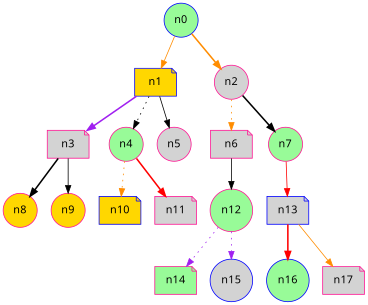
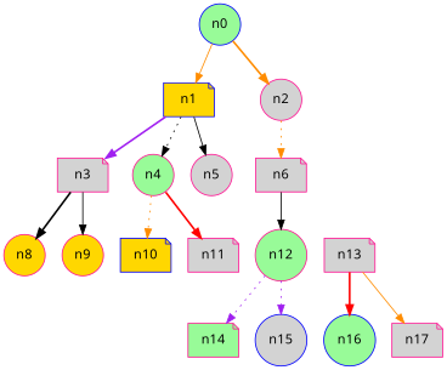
  digraph {
    fontname="Noto Sans"
    node [color=deeppink fillcolor=lightgrey fontname="Noto Sans" shape=circle style=filled]
    edge [color=black fontname="Noto Sans" style=solid]
    n0 [color=blue fillcolor=palegreen]
    n1 [color=blue fillcolor=gold shape=note]
    n2
    n3 [shape=note]
    n4 [fillcolor=palegreen]
    n5
    n6 [shape=note]
-   n7 [fillcolor=palegreen]
    n8 [fillcolor=gold]
    n9 [fillcolor=gold]
    n10 [color=blue fillcolor=gold shape=note]
    n11 [shape=note]
    n12 [fillcolor=palegreen]
-   n13 [color=blue shape=note]
+   n13 [shape=note]
    n14 [fillcolor=palegreen shape=note]
    n15 [color=blue]
    n16 [color=blue fillcolor=palegreen]
    n17 [shape=note]
    n0 -> n1 [color=darkorange]
    n0 -> n2 [color=darkorange style=bold]
    n1 -> n3 [color=purple style=bold]
    n1 -> n4 [style=dotted]
    n1 -> n5
    n2 -> n6 [color=darkorange style=dotted]
-   n2 -> n7 [style=bold]
    n3 -> n8 [style=bold]
    n3 -> n9
    n4 -> n10 [color=darkorange style=dotted]
    n4 -> n11 [color=red style=bold]
    n6 -> n12
-   n7 -> n13 [color=red]
    n12 -> n14 [color=purple style=dotted]
    n12 -> n15 [color=purple style=dotted]
    n13 -> n16 [color=red style=bold]
    n13 -> n17 [color=darkorange]
  }
